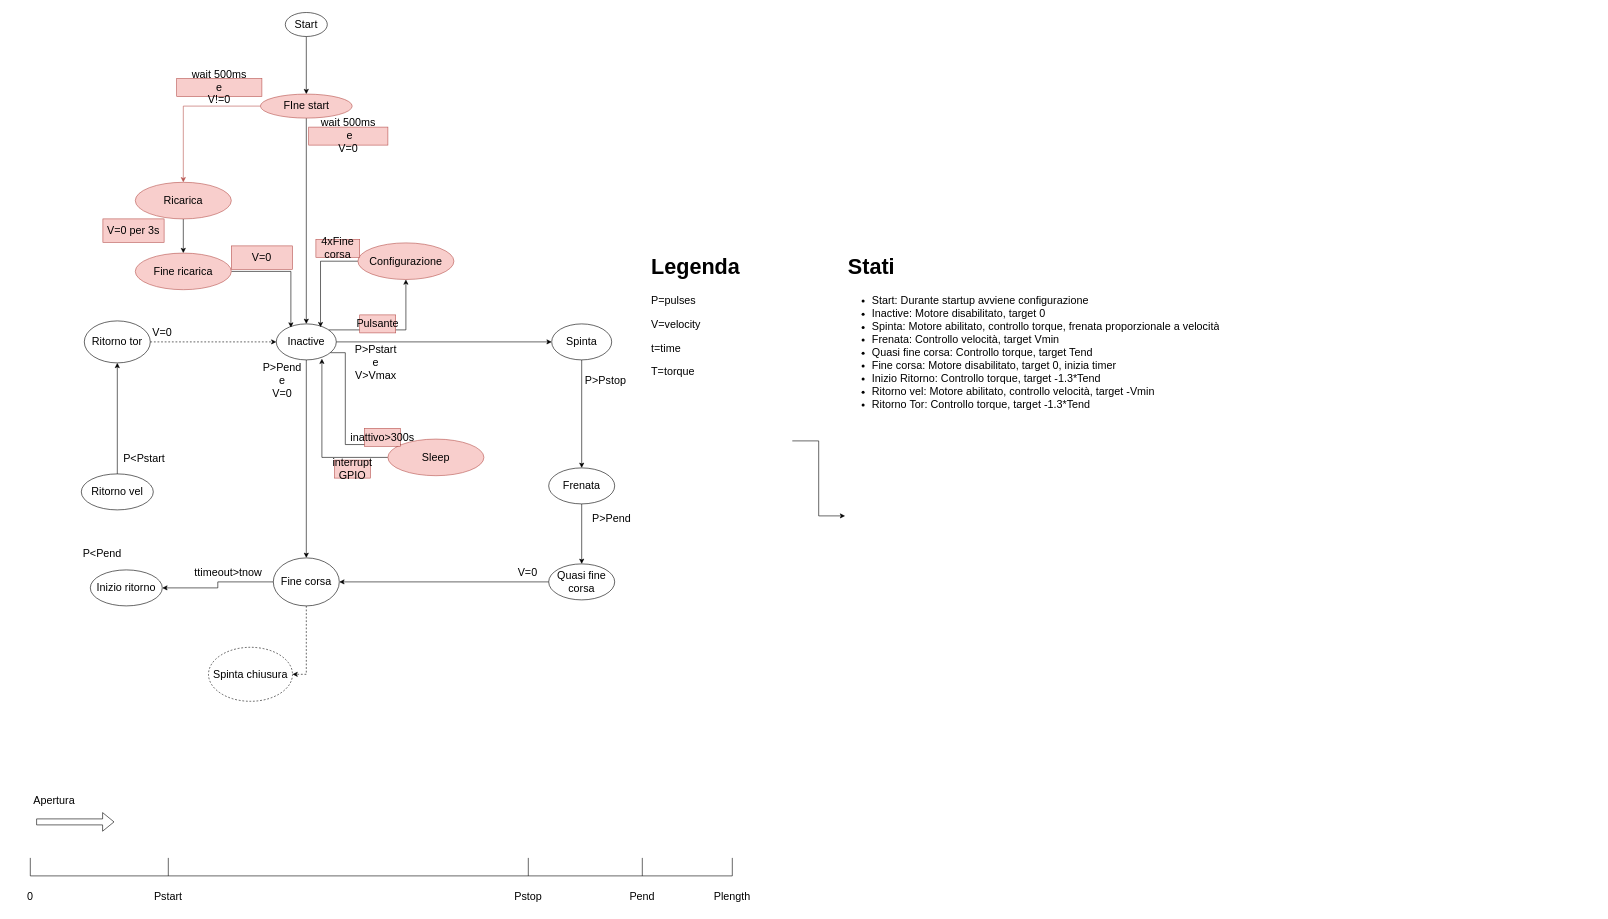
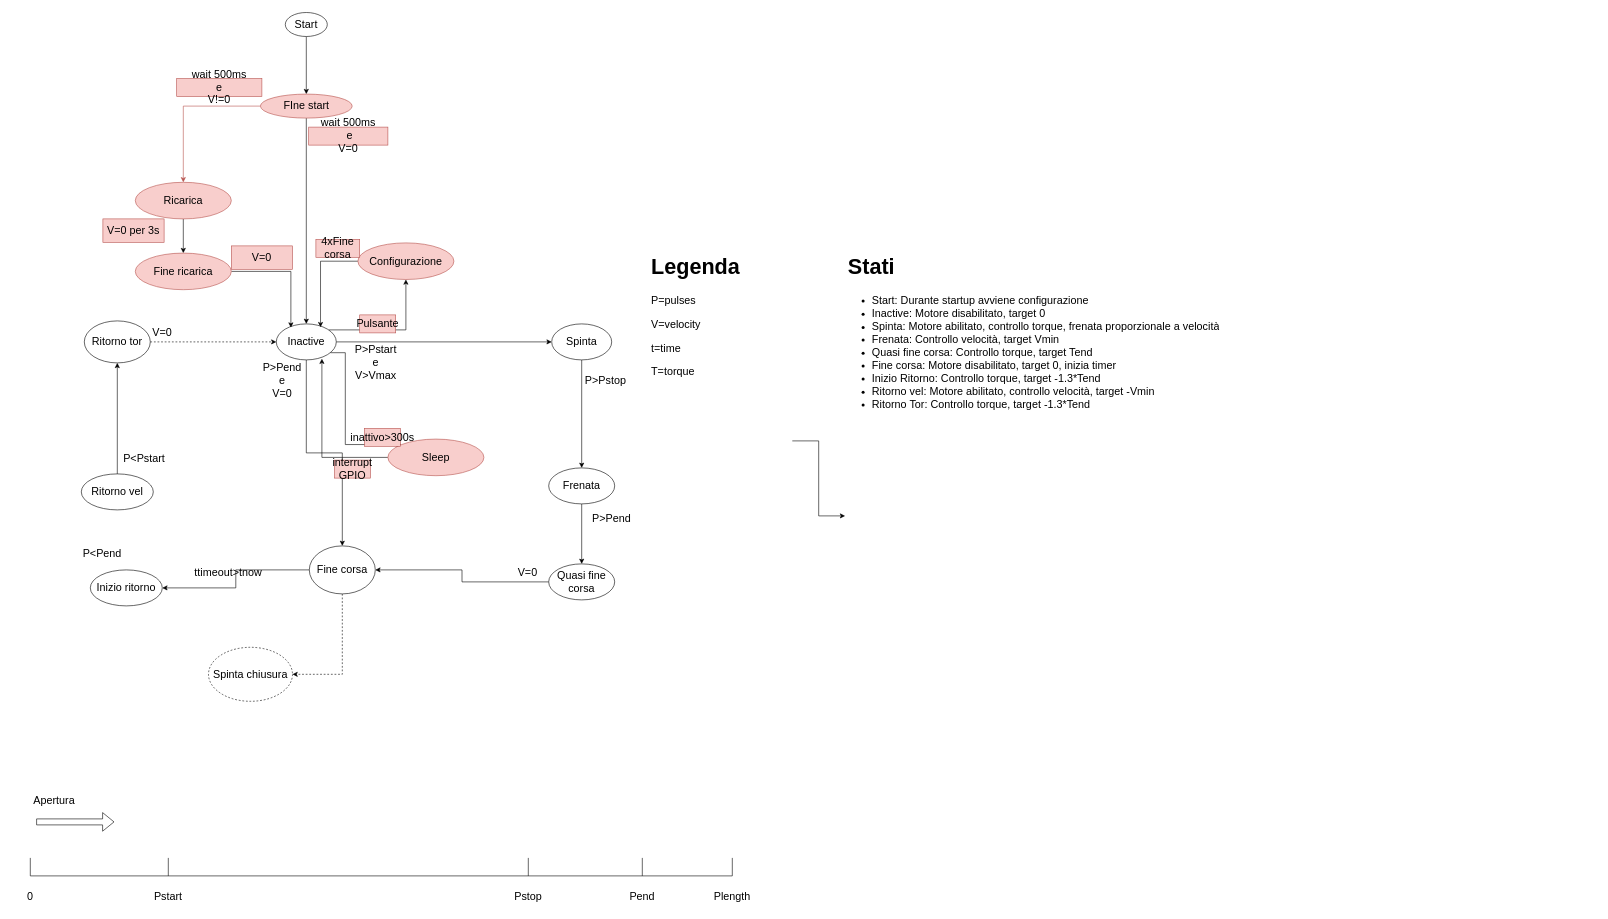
  <mxCell id="0" />
  <mxCell id="1" parent="0" />
  <mxCell id="2" style="edgeStyle=orthogonalEdgeStyle;rounded=0;orthogonalLoop=1;jettySize=auto;html=1;entryX=0.5;entryY=0;entryDx=0;entryDy=0;fillColor=#f8cecc;strokeColor=#b85450;exitX=0;exitY=0.5;exitDx=0;exitDy=0;" parent="1" source="60" target="56" edge="1"><mxGeometry relative="1" as="geometry" /></mxCell>
  <mxCell id="3" style="edgeStyle=orthogonalEdgeStyle;rounded=0;orthogonalLoop=1;jettySize=auto;html=1;entryX=0.5;entryY=0;entryDx=0;entryDy=0;" parent="1" source="4" target="60" edge="1"><mxGeometry relative="1" as="geometry" /></mxCell>
  <mxCell id="4" value="Start" style="ellipse;whiteSpace=wrap;html=1;fontSize=18;" parent="1" vertex="1"><mxGeometry x="475" y="20" width="70" height="40" as="geometry" /></mxCell>
  <mxCell id="5" style="edgeStyle=orthogonalEdgeStyle;rounded=0;orthogonalLoop=1;jettySize=auto;html=1;entryX=0;entryY=0.5;entryDx=0;entryDy=0;fontSize=18;" parent="1" source="9" target="11" edge="1"><mxGeometry relative="1" as="geometry" /></mxCell>
  <mxCell id="6" style="edgeStyle=orthogonalEdgeStyle;rounded=0;orthogonalLoop=1;jettySize=auto;html=1;entryX=0.5;entryY=0;entryDx=0;entryDy=0;fontSize=18;" parent="1" source="9" target="18" edge="1"><mxGeometry relative="1" as="geometry" /></mxCell>
  <mxCell id="7" style="edgeStyle=orthogonalEdgeStyle;rounded=0;orthogonalLoop=1;jettySize=auto;html=1;entryX=0.5;entryY=1;entryDx=0;entryDy=0;" parent="1" source="9" target="51" edge="1"><mxGeometry relative="1" as="geometry"><Array as="points"><mxPoint x="676" y="549" /></Array></mxGeometry></mxCell>
  <mxCell id="8" style="edgeStyle=orthogonalEdgeStyle;rounded=0;orthogonalLoop=1;jettySize=auto;html=1;entryX=0;entryY=0;entryDx=0;entryDy=0;" edge="1" parent="1" source="9" target="65"><mxGeometry relative="1" as="geometry"><Array as="points"><mxPoint x="575" y="587" /><mxPoint x="575" y="740" /></Array></mxGeometry></mxCell>
  <mxCell id="9" value="Inactive" style="ellipse;whiteSpace=wrap;html=1;fontSize=18;" parent="1" vertex="1"><mxGeometry x="460" y="539" width="100" height="60" as="geometry" /></mxCell>
  <mxCell id="10" style="edgeStyle=orthogonalEdgeStyle;rounded=0;orthogonalLoop=1;jettySize=auto;html=1;entryX=0.5;entryY=0;entryDx=0;entryDy=0;fontSize=18;" parent="1" source="11" target="13" edge="1"><mxGeometry relative="1" as="geometry" /></mxCell>
  <mxCell id="11" value="Spinta" style="ellipse;whiteSpace=wrap;html=1;fontSize=18;" parent="1" vertex="1"><mxGeometry x="919" y="539" width="100" height="60" as="geometry" /></mxCell>
  <mxCell id="12" style="edgeStyle=orthogonalEdgeStyle;rounded=0;orthogonalLoop=1;jettySize=auto;html=1;entryX=0.5;entryY=0;entryDx=0;entryDy=0;fontSize=18;" parent="1" source="13" target="15" edge="1"><mxGeometry relative="1" as="geometry" /></mxCell>
  <mxCell id="13" value="Frenata&lt;br style=&quot;font-size: 18px;&quot;&gt;" style="ellipse;whiteSpace=wrap;html=1;fontSize=18;" parent="1" vertex="1"><mxGeometry x="914" y="779" width="110" height="60" as="geometry" /></mxCell>
  <mxCell id="14" style="edgeStyle=orthogonalEdgeStyle;rounded=0;orthogonalLoop=1;jettySize=auto;html=1;entryX=1;entryY=0.5;entryDx=0;entryDy=0;fontSize=18;" parent="1" source="15" target="18" edge="1"><mxGeometry relative="1" as="geometry" /></mxCell>
  <mxCell id="15" value="Quasi fine corsa" style="ellipse;whiteSpace=wrap;html=1;fontSize=18;" parent="1" vertex="1"><mxGeometry x="914" y="939" width="110" height="60" as="geometry" /></mxCell>
  <mxCell id="16" style="edgeStyle=orthogonalEdgeStyle;rounded=0;orthogonalLoop=1;jettySize=auto;html=1;entryX=1;entryY=0.5;entryDx=0;entryDy=0;exitX=0.5;exitY=1;exitDx=0;exitDy=0;fontSize=18;dashed=1;" parent="1" source="18" target="23" edge="1"><mxGeometry relative="1" as="geometry" /></mxCell>
  <mxCell id="17" style="edgeStyle=orthogonalEdgeStyle;rounded=0;orthogonalLoop=1;jettySize=auto;html=1;entryX=1;entryY=0.5;entryDx=0;entryDy=0;fontSize=18;" parent="1" source="18" target="48" edge="1"><mxGeometry relative="1" as="geometry" /></mxCell>
- <mxCell id="18" value="Fine corsa" style="ellipse;whiteSpace=wrap;html=1;fontSize=18;" parent="1" vertex="1"><mxGeometry x="455" y="929" width="110" height="80" as="geometry" /></mxCell>
+ <mxCell id="18" value="Fine corsa" style="ellipse;whiteSpace=wrap;html=1;fontSize=18;" parent="1" vertex="1"><mxGeometry x="515" y="909" width="110" height="80" as="geometry" /></mxCell>
  <mxCell id="19" style="edgeStyle=orthogonalEdgeStyle;rounded=0;orthogonalLoop=1;jettySize=auto;html=1;entryX=0.5;entryY=1;entryDx=0;entryDy=0;fontSize=18;" parent="1" source="20" target="22" edge="1"><mxGeometry relative="1" as="geometry" /></mxCell>
  <mxCell id="20" value="Ritorno vel&lt;br style=&quot;font-size: 18px;&quot;&gt;" style="ellipse;whiteSpace=wrap;html=1;fontSize=18;" parent="1" vertex="1"><mxGeometry x="135" y="789" width="120" height="60" as="geometry" /></mxCell>
  <mxCell id="21" style="edgeStyle=orthogonalEdgeStyle;rounded=0;orthogonalLoop=1;jettySize=auto;html=1;entryX=0;entryY=0.5;entryDx=0;entryDy=0;fontSize=18;dashed=1;" parent="1" source="22" target="9" edge="1"><mxGeometry relative="1" as="geometry" /></mxCell>
  <mxCell id="22" value="Ritorno tor" style="ellipse;whiteSpace=wrap;html=1;fontSize=18;" parent="1" vertex="1"><mxGeometry x="140" y="534" width="110" height="70" as="geometry" /></mxCell>
  <mxCell id="23" value="Spinta chiusura" style="ellipse;whiteSpace=wrap;html=1;fontSize=18;dashed=1;" parent="1" vertex="1"><mxGeometry x="347" y="1078" width="140" height="90" as="geometry" /></mxCell>
  <mxCell id="24" style="edgeStyle=orthogonalEdgeStyle;rounded=0;orthogonalLoop=1;jettySize=auto;html=1;fontSize=18;" parent="1" source="25" target="47" edge="1"><mxGeometry relative="1" as="geometry" /></mxCell>
  <mxCell id="25" value="&lt;h1&gt;Legenda&lt;/h1&gt;&lt;p&gt;P=pulses&lt;/p&gt;&lt;p&gt;V=velocity&lt;/p&gt;&lt;p&gt;t=time&lt;/p&gt;&lt;p&gt;T=torque&lt;/p&gt;" style="text;html=1;strokeColor=none;fillColor=none;spacing=5;spacingTop=-20;whiteSpace=wrap;overflow=hidden;rounded=0;fontSize=18;" parent="1" vertex="1"><mxGeometry x="1080" y="409" width="240" height="650" as="geometry" /></mxCell>
  <mxCell id="26" value="" style="endArrow=none;html=1;rounded=0;fontSize=18;" parent="1" edge="1"><mxGeometry width="50" height="50" relative="1" as="geometry"><mxPoint x="50" y="1459" as="sourcePoint" /><mxPoint x="1220" y="1459" as="targetPoint" /></mxGeometry></mxCell>
  <mxCell id="27" value="" style="endArrow=none;html=1;rounded=0;fontSize=18;" parent="1" edge="1"><mxGeometry width="50" height="50" relative="1" as="geometry"><mxPoint x="50" y="1459" as="sourcePoint" /><mxPoint x="50" y="1429" as="targetPoint" /></mxGeometry></mxCell>
  <mxCell id="28" value="0" style="text;html=1;strokeColor=none;fillColor=none;align=center;verticalAlign=middle;whiteSpace=wrap;rounded=0;fontSize=18;" parent="1" vertex="1"><mxGeometry x="20" y="1479" width="60" height="30" as="geometry" /></mxCell>
  <mxCell id="29" value="" style="endArrow=none;html=1;rounded=0;fontSize=18;" parent="1" edge="1"><mxGeometry width="50" height="50" relative="1" as="geometry"><mxPoint x="280" y="1459" as="sourcePoint" /><mxPoint x="280" y="1429" as="targetPoint" /></mxGeometry></mxCell>
  <mxCell id="30" value="Pstart" style="text;html=1;strokeColor=none;fillColor=none;align=center;verticalAlign=middle;whiteSpace=wrap;rounded=0;fontSize=18;" parent="1" vertex="1"><mxGeometry x="250" y="1479" width="60" height="30" as="geometry" /></mxCell>
  <mxCell id="31" value="" style="endArrow=none;html=1;rounded=0;fontSize=18;" parent="1" edge="1"><mxGeometry width="50" height="50" relative="1" as="geometry"><mxPoint x="880" y="1459" as="sourcePoint" /><mxPoint x="880" y="1429" as="targetPoint" /></mxGeometry></mxCell>
  <mxCell id="32" value="Pstop" style="text;html=1;strokeColor=none;fillColor=none;align=center;verticalAlign=middle;whiteSpace=wrap;rounded=0;fontSize=18;" parent="1" vertex="1"><mxGeometry x="850" y="1479" width="60" height="30" as="geometry" /></mxCell>
  <mxCell id="33" value="" style="endArrow=none;html=1;rounded=0;fontSize=18;" parent="1" edge="1"><mxGeometry width="50" height="50" relative="1" as="geometry"><mxPoint x="1070" y="1459" as="sourcePoint" /><mxPoint x="1070" y="1429" as="targetPoint" /></mxGeometry></mxCell>
  <mxCell id="34" value="Pend" style="text;html=1;strokeColor=none;fillColor=none;align=center;verticalAlign=middle;whiteSpace=wrap;rounded=0;fontSize=18;" parent="1" vertex="1"><mxGeometry x="1040" y="1479" width="60" height="30" as="geometry" /></mxCell>
  <mxCell id="35" value="" style="endArrow=none;html=1;rounded=0;fontSize=18;" parent="1" edge="1"><mxGeometry width="50" height="50" relative="1" as="geometry"><mxPoint x="1220" y="1459" as="sourcePoint" /><mxPoint x="1220" y="1429" as="targetPoint" /></mxGeometry></mxCell>
  <mxCell id="36" value="Plength" style="text;html=1;strokeColor=none;fillColor=none;align=center;verticalAlign=middle;whiteSpace=wrap;rounded=0;fontSize=18;" parent="1" vertex="1"><mxGeometry x="1190" y="1479" width="60" height="30" as="geometry" /></mxCell>
  <mxCell id="37" value="" style="shape=flexArrow;endArrow=classic;html=1;rounded=0;fontSize=18;" parent="1" edge="1"><mxGeometry width="50" height="50" relative="1" as="geometry"><mxPoint x="60" y="1369" as="sourcePoint" /><mxPoint x="190" y="1369" as="targetPoint" /></mxGeometry></mxCell>
  <mxCell id="38" value="Apertura" style="text;html=1;strokeColor=none;fillColor=none;align=center;verticalAlign=middle;whiteSpace=wrap;rounded=0;fontSize=18;" parent="1" vertex="1"><mxGeometry x="60" y="1319" width="60" height="30" as="geometry" /></mxCell>
  <mxCell id="39" value="P&amp;gt;Pstart&lt;br&gt;e&lt;br&gt;V&amp;gt;Vmax" style="text;html=1;strokeColor=none;fillColor=none;align=center;verticalAlign=middle;whiteSpace=wrap;rounded=0;fontSize=18;" parent="1" vertex="1"><mxGeometry x="596" y="589" width="60" height="30" as="geometry" /></mxCell>
  <mxCell id="40" value="P&amp;gt;Pstop" style="text;html=1;strokeColor=none;fillColor=none;align=center;verticalAlign=middle;whiteSpace=wrap;rounded=0;fontSize=18;" parent="1" vertex="1"><mxGeometry x="979" y="619" width="60" height="30" as="geometry" /></mxCell>
  <mxCell id="41" value="P&amp;gt;Pend" style="text;html=1;strokeColor=none;fillColor=none;align=center;verticalAlign=middle;whiteSpace=wrap;rounded=0;fontSize=18;" parent="1" vertex="1"><mxGeometry x="989" y="849" width="60" height="30" as="geometry" /></mxCell>
  <mxCell id="42" value="V=0" style="text;html=1;strokeColor=none;fillColor=none;align=center;verticalAlign=middle;whiteSpace=wrap;rounded=0;fontSize=18;" parent="1" vertex="1"><mxGeometry x="849" y="939" width="60" height="30" as="geometry" /></mxCell>
  <mxCell id="43" value="P&amp;gt;Pend&lt;br&gt;e&lt;br&gt;V=0" style="text;html=1;strokeColor=none;fillColor=none;align=center;verticalAlign=middle;whiteSpace=wrap;rounded=0;fontSize=18;" parent="1" vertex="1"><mxGeometry x="440" y="619" width="60" height="30" as="geometry" /></mxCell>
  <mxCell id="44" value="ttimeout&amp;gt;tnow" style="text;html=1;strokeColor=none;fillColor=none;align=center;verticalAlign=middle;whiteSpace=wrap;rounded=0;fontSize=18;" parent="1" vertex="1"><mxGeometry x="350" y="939" width="60" height="30" as="geometry" /></mxCell>
  <mxCell id="45" value="P&amp;lt;Pstart" style="text;html=1;strokeColor=none;fillColor=none;align=center;verticalAlign=middle;whiteSpace=wrap;rounded=0;fontSize=18;" parent="1" vertex="1"><mxGeometry x="210" y="749" width="60" height="30" as="geometry" /></mxCell>
  <mxCell id="46" value="V=0" style="text;html=1;strokeColor=none;fillColor=none;align=center;verticalAlign=middle;whiteSpace=wrap;rounded=0;fontSize=18;" parent="1" vertex="1"><mxGeometry x="240" y="539" width="60" height="30" as="geometry" /></mxCell>
  <mxCell id="47" value="&lt;h1&gt;Stati&lt;/h1&gt;&lt;div&gt;&lt;ul&gt;&lt;li&gt;Start: Durante startup avviene configurazione&lt;/li&gt;&lt;li&gt;Inactive: Motore disabilitato, target 0&lt;/li&gt;&lt;li&gt;Spinta: Motore abilitato, controllo torque, frenata proporzionale a velocità&lt;/li&gt;&lt;li&gt;Frenata: Controllo velocità, target Vmin&lt;/li&gt;&lt;li&gt;Quasi fine corsa: Controllo torque, target Tend&lt;/li&gt;&lt;li&gt;Fine corsa: Motore disabilitato, target 0, inizia timer&lt;/li&gt;&lt;li&gt;Inizio Ritorno: Controllo torque, target -1.3*Tend&lt;/li&gt;&lt;li&gt;Ritorno vel: Motore abilitato, controllo velocità, target -Vmin&lt;/li&gt;&lt;li&gt;Ritorno Tor: Controllo torque, target -1.3*Tend&lt;/li&gt;&lt;/ul&gt;&lt;/div&gt;" style="text;html=1;strokeColor=none;fillColor=none;spacing=5;spacingTop=-20;whiteSpace=wrap;overflow=hidden;rounded=0;dashed=1;fontSize=18;" parent="1" vertex="1"><mxGeometry x="1408" y="409" width="1250" height="900" as="geometry" /></mxCell>
  <mxCell id="48" value="Inizio ritorno" style="ellipse;whiteSpace=wrap;html=1;fontSize=18;" parent="1" vertex="1"><mxGeometry x="150" y="949" width="120" height="60" as="geometry" /></mxCell>
  <mxCell id="49" value="P&amp;lt;Pend" style="text;html=1;strokeColor=none;fillColor=none;align=center;verticalAlign=middle;whiteSpace=wrap;rounded=0;fontSize=18;" parent="1" vertex="1"><mxGeometry x="140" y="907" width="60" height="30" as="geometry" /></mxCell>
  <mxCell id="50" style="edgeStyle=orthogonalEdgeStyle;rounded=0;orthogonalLoop=1;jettySize=auto;html=1;entryX=0.737;entryY=0.092;entryDx=0;entryDy=0;entryPerimeter=0;" parent="1" source="51" target="9" edge="1"><mxGeometry relative="1" as="geometry" /></mxCell>
  <mxCell id="51" value="Configurazione" style="ellipse;whiteSpace=wrap;html=1;fontSize=18;fillColor=#f8cecc;strokeColor=#b85450;" parent="1" vertex="1"><mxGeometry x="596" y="404" width="160" height="61" as="geometry" /></mxCell>
  <mxCell id="52" value="Pulsante" style="text;html=1;strokeColor=#b85450;fillColor=#f8cecc;align=center;verticalAlign=middle;whiteSpace=wrap;rounded=0;fontSize=18;" parent="1" vertex="1"><mxGeometry x="599" y="524" width="60" height="30" as="geometry" /></mxCell>
  <mxCell id="53" value="4xFine corsa" style="text;html=1;strokeColor=#b85450;fillColor=#f8cecc;align=center;verticalAlign=middle;whiteSpace=wrap;rounded=0;fontSize=18;" parent="1" vertex="1"><mxGeometry x="526" y="398" width="73" height="30" as="geometry" /></mxCell>
  <mxCell id="54" value="wait 500ms&lt;br&gt;&amp;nbsp;e&lt;br&gt;V=0" style="text;html=1;strokeColor=#b85450;fillColor=#f8cecc;align=center;verticalAlign=middle;whiteSpace=wrap;rounded=0;fontSize=18;" parent="1" vertex="1"><mxGeometry x="514" y="211" width="132" height="30" as="geometry" /></mxCell>
  <mxCell id="55" style="edgeStyle=orthogonalEdgeStyle;rounded=0;orthogonalLoop=1;jettySize=auto;html=1;entryX=0.5;entryY=0;entryDx=0;entryDy=0;" parent="1" source="56" target="62" edge="1"><mxGeometry relative="1" as="geometry" /></mxCell>
  <mxCell id="56" value="Ricarica" style="ellipse;whiteSpace=wrap;html=1;fontSize=18;fillColor=#f8cecc;strokeColor=#b85450;" parent="1" vertex="1"><mxGeometry x="225" y="303" width="160" height="61" as="geometry" /></mxCell>
  <mxCell id="57" value="V=0 per 3s" style="text;html=1;strokeColor=#b85450;fillColor=#f8cecc;align=center;verticalAlign=middle;whiteSpace=wrap;rounded=0;fontSize=18;" parent="1" vertex="1"><mxGeometry x="171" y="364" width="102" height="39" as="geometry" /></mxCell>
  <mxCell id="58" value="wait 500ms&lt;br&gt;e&lt;br&gt;V!=0" style="text;html=1;strokeColor=#b85450;fillColor=#f8cecc;align=center;verticalAlign=middle;whiteSpace=wrap;rounded=0;fontSize=18;" parent="1" vertex="1"><mxGeometry x="294" y="130" width="142" height="30" as="geometry" /></mxCell>
  <mxCell id="59" style="edgeStyle=orthogonalEdgeStyle;rounded=0;orthogonalLoop=1;jettySize=auto;html=1;entryX=0.5;entryY=0;entryDx=0;entryDy=0;" parent="1" source="60" target="9" edge="1"><mxGeometry relative="1" as="geometry" /></mxCell>
  <mxCell id="60" value="FIne start" style="ellipse;whiteSpace=wrap;html=1;fontSize=18;fillColor=#f8cecc;strokeColor=#b85450;" parent="1" vertex="1"><mxGeometry x="433.5" y="156" width="153" height="40" as="geometry" /></mxCell>
  <mxCell id="61" style="edgeStyle=orthogonalEdgeStyle;rounded=0;orthogonalLoop=1;jettySize=auto;html=1;entryX=0.243;entryY=0.102;entryDx=0;entryDy=0;entryPerimeter=0;" parent="1" source="62" target="9" edge="1"><mxGeometry relative="1" as="geometry" /></mxCell>
  <mxCell id="62" value="Fine ricarica" style="ellipse;whiteSpace=wrap;html=1;fontSize=18;fillColor=#f8cecc;strokeColor=#b85450;" parent="1" vertex="1"><mxGeometry x="225" y="421" width="160" height="61" as="geometry" /></mxCell>
  <mxCell id="63" value="V=0" style="text;html=1;strokeColor=#b85450;fillColor=#f8cecc;align=center;verticalAlign=middle;whiteSpace=wrap;rounded=0;fontSize=18;" parent="1" vertex="1"><mxGeometry x="385" y="409" width="102" height="39" as="geometry" /></mxCell>
  <mxCell id="64" style="edgeStyle=orthogonalEdgeStyle;rounded=0;orthogonalLoop=1;jettySize=auto;html=1;entryX=0.76;entryY=0.967;entryDx=0;entryDy=0;entryPerimeter=0;" edge="1" parent="1" source="65" target="9"><mxGeometry relative="1" as="geometry" /></mxCell>
  <mxCell id="65" value="Sleep&lt;br&gt;" style="ellipse;whiteSpace=wrap;html=1;fontSize=18;fillColor=#f8cecc;strokeColor=#b85450;" vertex="1" parent="1"><mxGeometry x="646" y="731" width="160" height="61" as="geometry" /></mxCell>
  <mxCell id="66" value="inattivo&amp;gt;300s" style="text;html=1;strokeColor=#b85450;fillColor=#f8cecc;align=center;verticalAlign=middle;whiteSpace=wrap;rounded=0;fontSize=18;" vertex="1" parent="1"><mxGeometry x="607" y="713" width="60" height="30" as="geometry" /></mxCell>
  <mxCell id="67" value="interrupt GPIO" style="text;html=1;strokeColor=#b85450;fillColor=#f8cecc;align=center;verticalAlign=middle;whiteSpace=wrap;rounded=0;fontSize=18;" vertex="1" parent="1"><mxGeometry x="557" y="766" width="60" height="30" as="geometry" /></mxCell>
